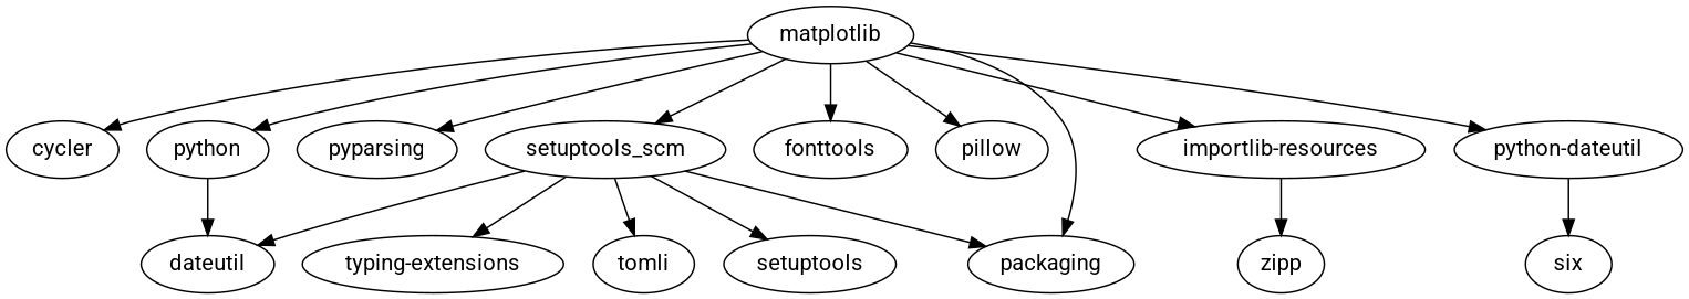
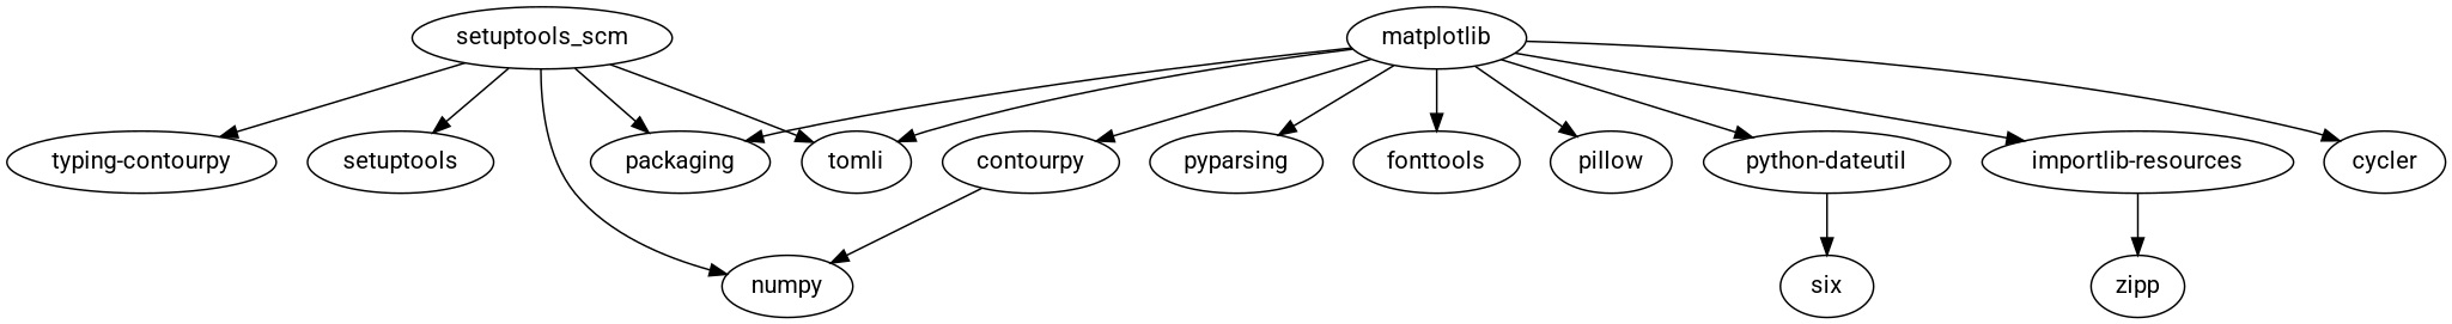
  digraph {
    fontname=Roboto
    node [fontname=Roboto]
    edge [fontname=Roboto]
    matplotlib
    cycler
-   contourpy [label=python]
+   contourpy
    pyparsing
    setuptools_scm
    fonttools
    pillow
    "importlib-resources"
    "python-dateutil"
    packaging
-   numpy [label=dateutil]
-   "typing-extensions"
+   numpy
+   "typing-extensions" [label="typing-contourpy"]
    tomli
    setuptools
    zipp
    six
    matplotlib -> cycler
    matplotlib -> contourpy
    matplotlib -> pyparsing
-   matplotlib -> setuptools_scm
+   matplotlib -> tomli
    matplotlib -> fonttools
    matplotlib -> pillow
    matplotlib -> "importlib-resources"
    matplotlib -> "python-dateutil"
    matplotlib -> packaging
    contourpy -> numpy
    setuptools_scm -> packaging
    setuptools_scm -> numpy
    setuptools_scm -> "typing-extensions"
    setuptools_scm -> tomli
    setuptools_scm -> setuptools
    "importlib-resources" -> zipp
    "python-dateutil" -> six
  }
